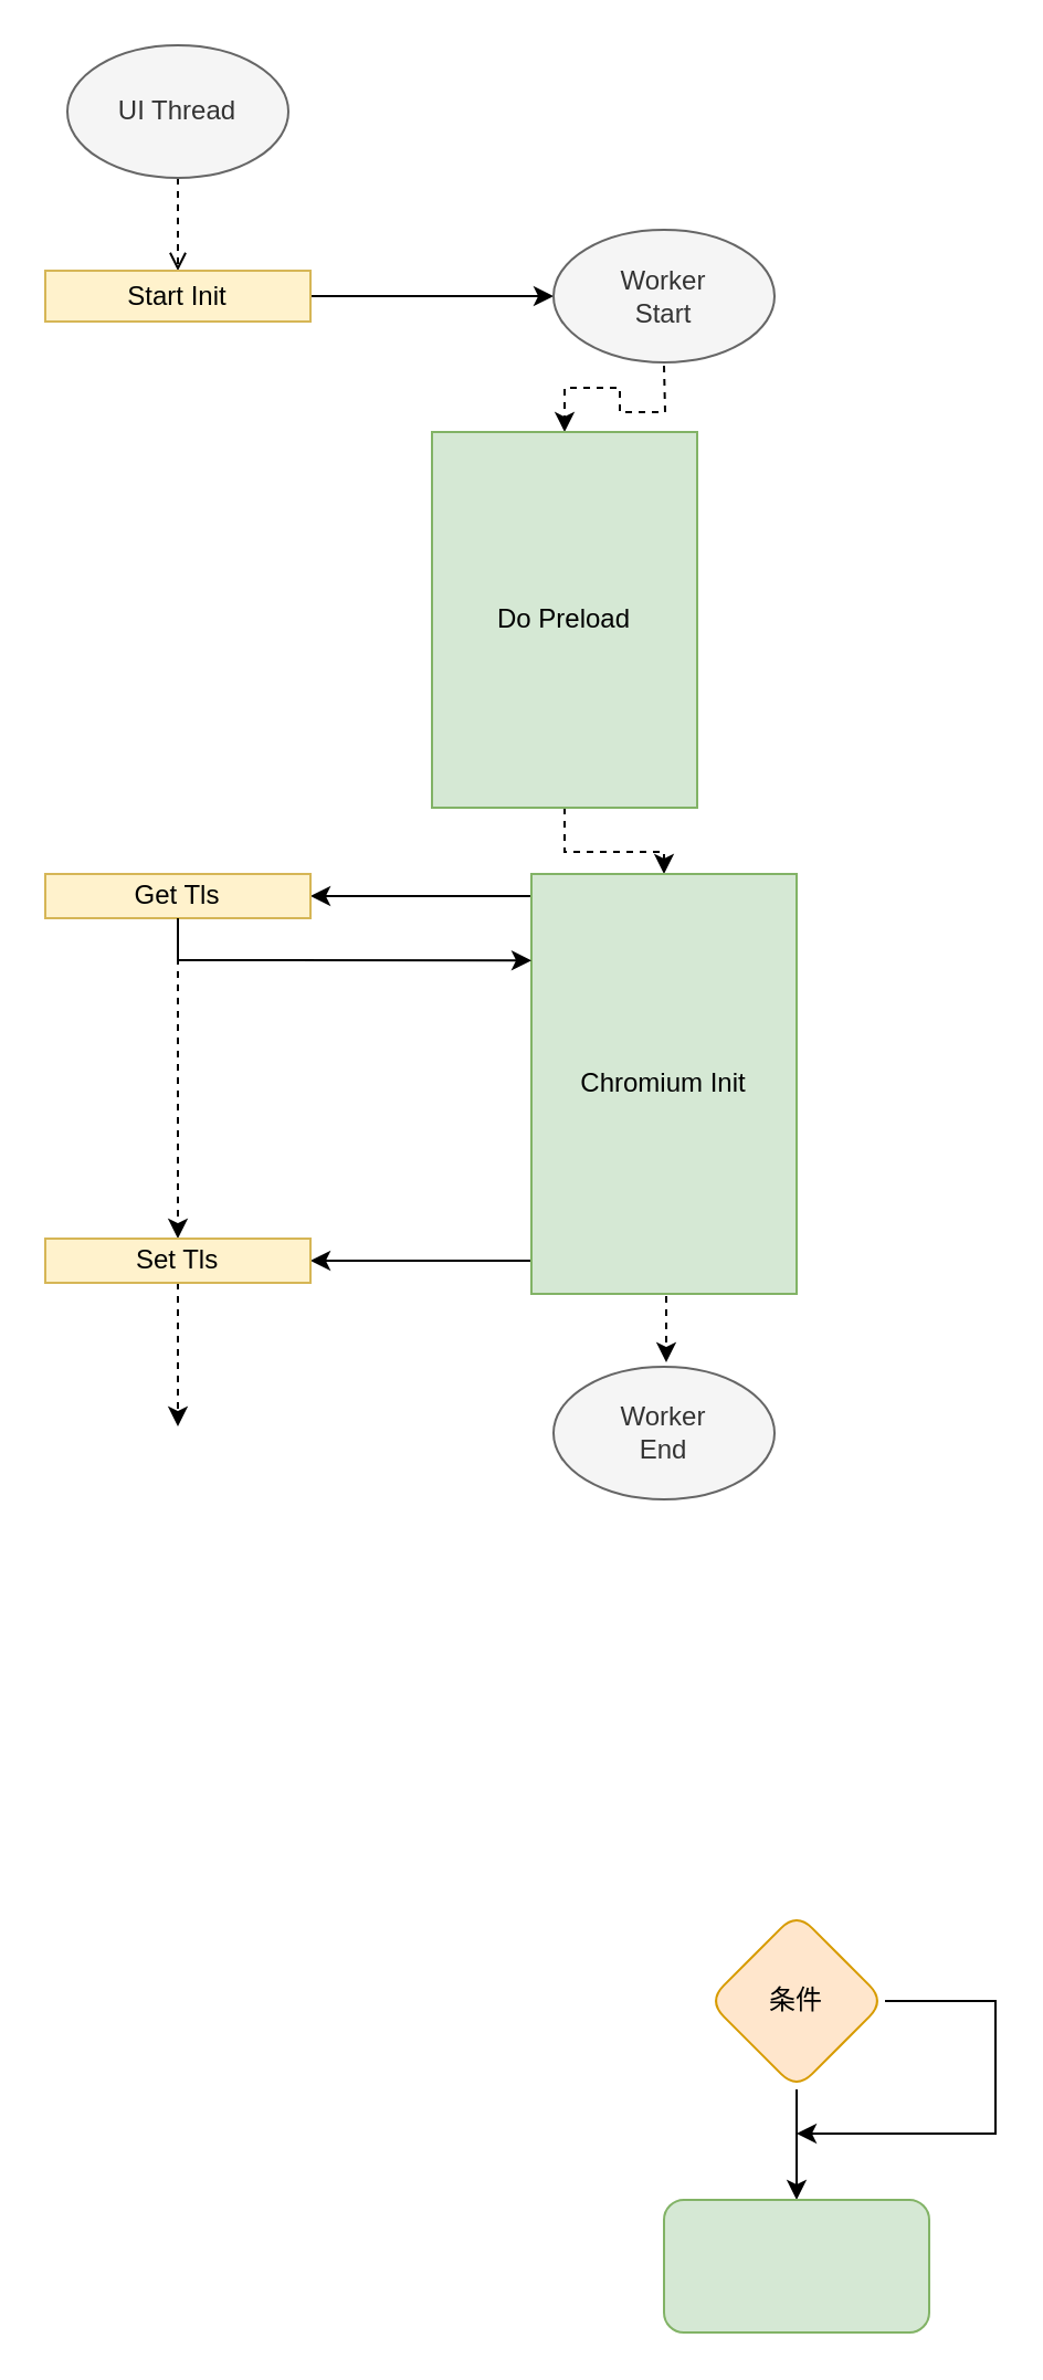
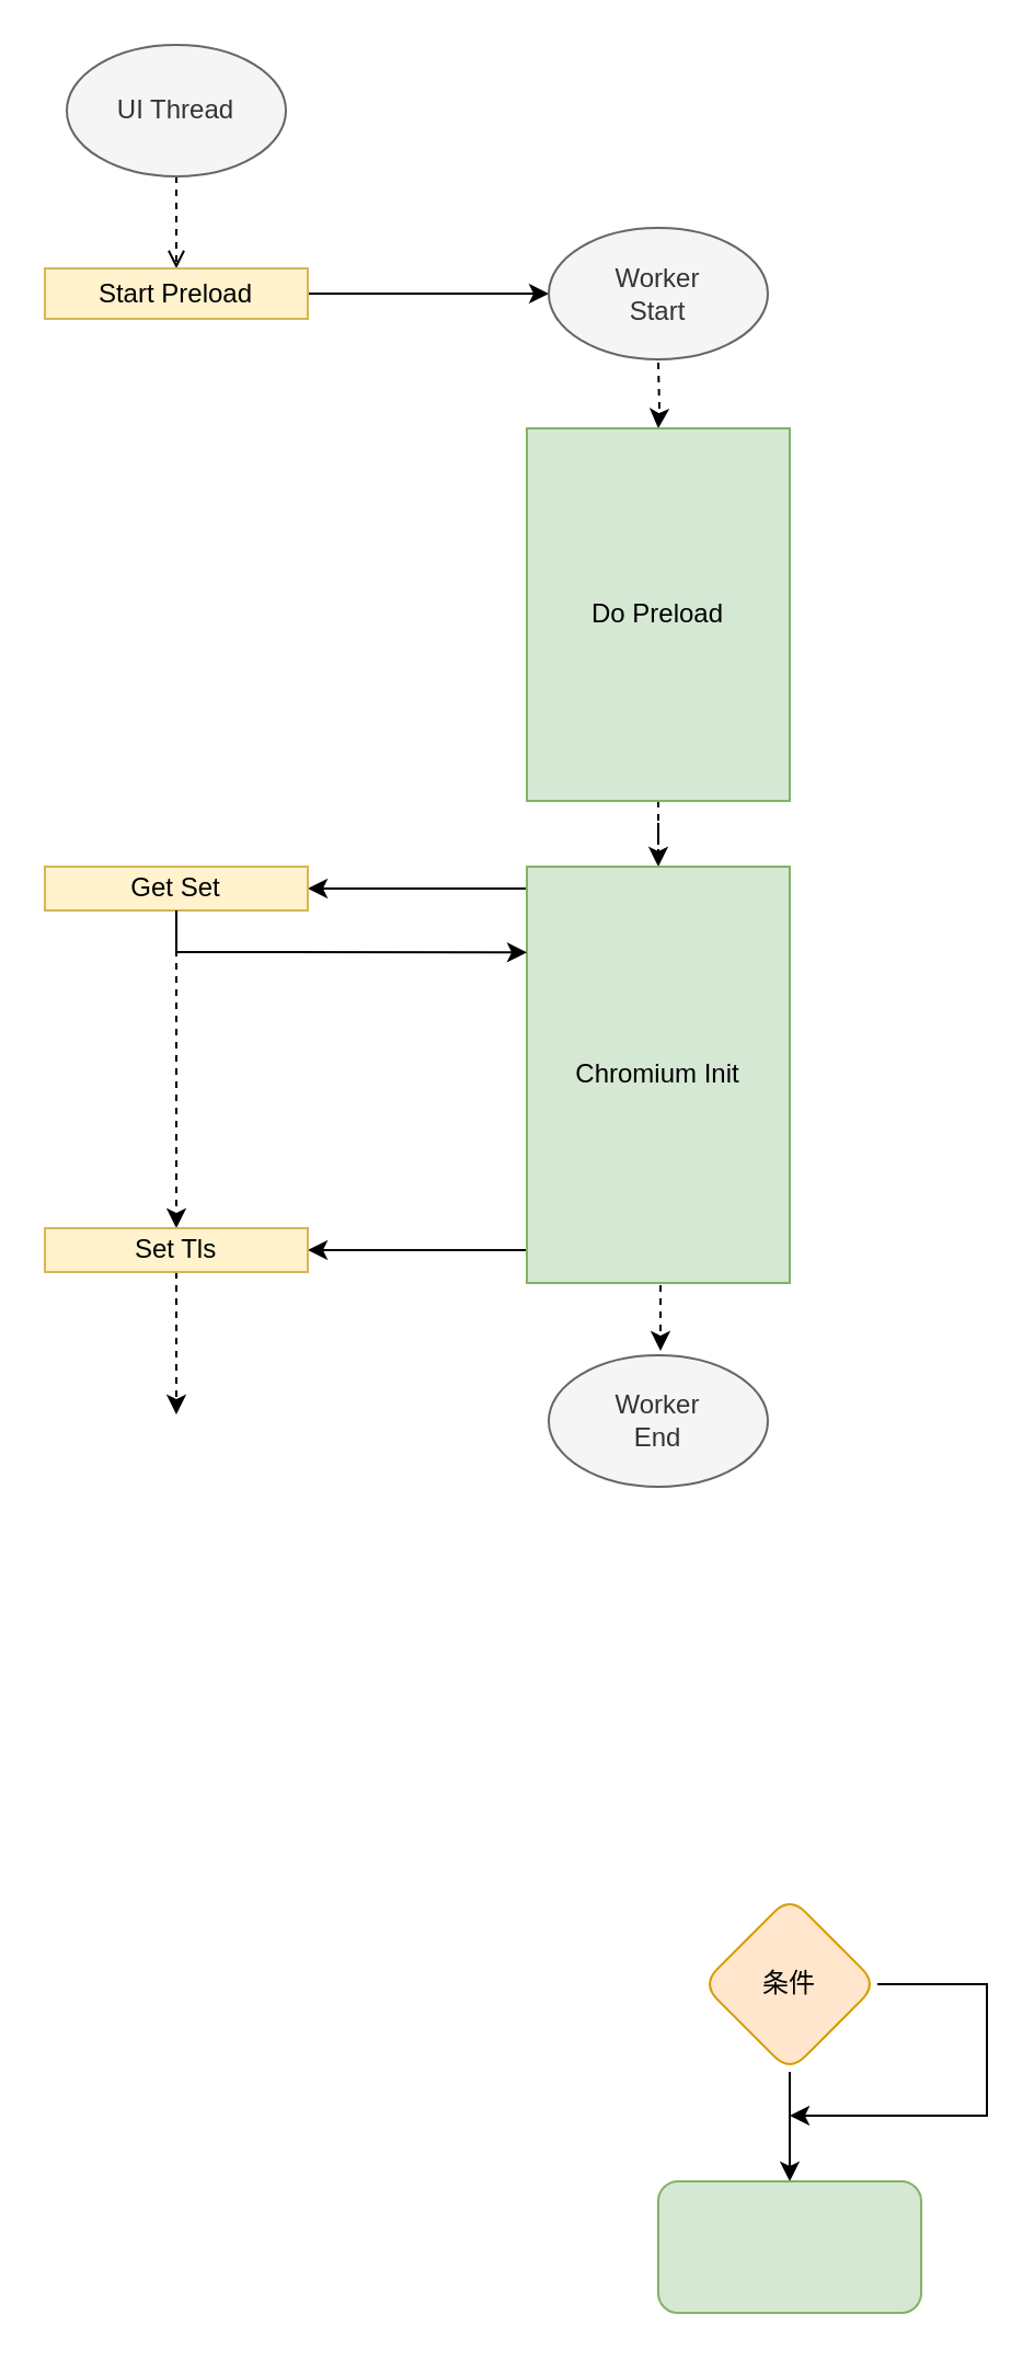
  <mxCell id="0" />
  <mxCell id="1" parent="0" />
  <mxCell id="2" value="" style="edgeStyle=orthogonalEdgeStyle;rounded=0;orthogonalLoop=1;jettySize=auto;html=1;" parent="1" source="3" target="4" edge="1"><mxGeometry relative="1" as="geometry" /></mxCell>
  <mxCell id="3" value="条件" style="rhombus;whiteSpace=wrap;html=1;rounded=1;fillColor=#ffe6cc;strokeColor=#d79b00;" parent="1" vertex="1"><mxGeometry x="320" y="865" width="80" height="80" as="geometry" /></mxCell>
  <mxCell id="4" value="" style="rounded=1;whiteSpace=wrap;html=1;fillColor=#d5e8d4;strokeColor=#82b366;" parent="1" vertex="1"><mxGeometry x="300" y="995" width="120" height="60" as="geometry" /></mxCell>
  <mxCell id="5" value="" style="endArrow=classic;html=1;rounded=0;" parent="1" edge="1"><mxGeometry width="50" height="50" relative="1" as="geometry"><mxPoint x="400" y="905" as="sourcePoint" /><mxPoint x="360" y="965" as="targetPoint" /><Array as="points"><mxPoint x="450" y="905" /><mxPoint x="450" y="965" /></Array></mxGeometry></mxCell>
  <mxCell id="6" value="" style="edgeStyle=orthogonalEdgeStyle;rounded=0;orthogonalLoop=1;jettySize=auto;html=1;dashed=1;" parent="1" target="8" edge="1"><mxGeometry relative="1" as="geometry"><mxPoint x="300" y="165" as="sourcePoint" /></mxGeometry></mxCell>
  <mxCell id="7" style="edgeStyle=orthogonalEdgeStyle;rounded=0;orthogonalLoop=1;jettySize=auto;html=1;entryX=0.5;entryY=0;entryDx=0;entryDy=0;dashed=1;" parent="1" source="8" target="12" edge="1"><mxGeometry relative="1" as="geometry" /></mxCell>
- <mxCell id="8" value="Do Preload" style="whiteSpace=wrap;html=1;strokeColor=#82b366;fillColor=#d5e8d4;" parent="1" vertex="1"><mxGeometry x="195" y="195" width="120" height="170" as="geometry" /></mxCell>
+ <mxCell id="8" value="Do Preload" style="whiteSpace=wrap;html=1;strokeColor=#82b366;fillColor=#d5e8d4;" parent="1" vertex="1"><mxGeometry x="240" y="195" width="120" height="170" as="geometry" /></mxCell>
  <mxCell id="9" style="edgeStyle=orthogonalEdgeStyle;rounded=0;orthogonalLoop=1;jettySize=auto;html=1;exitX=0;exitY=0.5;exitDx=0;exitDy=0;entryX=1;entryY=0.5;entryDx=0;entryDy=0;" parent="1" source="12" target="14" edge="1"><mxGeometry relative="1" as="geometry"><mxPoint x="170" y="475" as="targetPoint" /><Array as="points"><mxPoint x="240" y="405" /></Array></mxGeometry></mxCell>
  <mxCell id="10" style="edgeStyle=orthogonalEdgeStyle;rounded=0;orthogonalLoop=1;jettySize=auto;html=1;entryX=1;entryY=0.5;entryDx=0;entryDy=0;" parent="1" target="17" edge="1"><mxGeometry relative="1" as="geometry"><mxPoint x="180" y="502" as="targetPoint" /><Array as="points"><mxPoint x="210" y="570" /><mxPoint x="210" y="570" /></Array><mxPoint x="240" y="570" as="sourcePoint" /></mxGeometry></mxCell>
  <mxCell id="11" value="" style="edgeStyle=orthogonalEdgeStyle;rounded=0;orthogonalLoop=1;jettySize=auto;html=1;dashed=1;" edge="1" parent="1"><mxGeometry relative="1" as="geometry"><mxPoint x="301" y="586" as="sourcePoint" /><mxPoint x="301" y="616" as="targetPoint" /></mxGeometry></mxCell>
  <mxCell id="12" value="Chromium Init" style="whiteSpace=wrap;html=1;strokeColor=#82b366;fillColor=#d5e8d4;" parent="1" vertex="1"><mxGeometry x="240" y="395" width="120" height="190" as="geometry" /></mxCell>
  <mxCell id="13" style="edgeStyle=orthogonalEdgeStyle;rounded=0;orthogonalLoop=1;jettySize=auto;html=1;entryX=0.5;entryY=0;entryDx=0;entryDy=0;dashed=1;" parent="1" source="14" target="17" edge="1"><mxGeometry relative="1" as="geometry" /></mxCell>
- <mxCell id="14" value="Get Tls" style="rounded=0;whiteSpace=wrap;html=1;fillColor=#fff2cc;strokeColor=#d6b656;" parent="1" vertex="1"><mxGeometry x="20" y="395" width="120" height="20" as="geometry" /></mxCell>
+ <mxCell id="14" value="Get Set" style="rounded=0;whiteSpace=wrap;html=1;fillColor=#fff2cc;strokeColor=#d6b656;" parent="1" vertex="1"><mxGeometry x="20" y="395" width="120" height="20" as="geometry" /></mxCell>
  <mxCell id="15" value="" style="endArrow=classic;html=1;rounded=0;exitX=0.5;exitY=1;exitDx=0;exitDy=0;entryX=0;entryY=0.206;entryDx=0;entryDy=0;entryPerimeter=0;" parent="1" source="14" target="12" edge="1"><mxGeometry width="50" height="50" relative="1" as="geometry"><mxPoint x="60" y="475" as="sourcePoint" /><mxPoint x="180" y="428" as="targetPoint" /><Array as="points"><mxPoint x="80" y="434" /></Array></mxGeometry></mxCell>
  <mxCell id="16" style="edgeStyle=orthogonalEdgeStyle;rounded=0;orthogonalLoop=1;jettySize=auto;html=1;dashed=1;" parent="1" source="17" edge="1"><mxGeometry relative="1" as="geometry"><mxPoint x="80" y="645" as="targetPoint" /></mxGeometry></mxCell>
  <mxCell id="17" value="Set Tls" style="rounded=0;whiteSpace=wrap;html=1;fillColor=#fff2cc;strokeColor=#d6b656;" parent="1" vertex="1"><mxGeometry x="20" y="560" width="120" height="20" as="geometry" /></mxCell>
  <mxCell id="18" style="edgeStyle=orthogonalEdgeStyle;rounded=0;orthogonalLoop=1;jettySize=auto;html=1;exitX=0.5;exitY=1;exitDx=0;exitDy=0;entryX=0.5;entryY=0;entryDx=0;entryDy=0;dashed=1;endArrow=open;" edge="1" parent="1" source="19" target="21"><mxGeometry relative="1" as="geometry" /></mxCell>
  <mxCell id="19" value="UI Thread" style="ellipse;whiteSpace=wrap;html=1;fillColor=#f5f5f5;fontColor=#333333;strokeColor=#666666;" vertex="1" parent="1"><mxGeometry x="30" y="20" width="100" height="60" as="geometry" /></mxCell>
  <mxCell id="20" style="edgeStyle=orthogonalEdgeStyle;rounded=0;orthogonalLoop=1;jettySize=auto;html=1;entryX=0;entryY=0.5;entryDx=0;entryDy=0;" edge="1" parent="1" source="21" target="22"><mxGeometry relative="1" as="geometry" /></mxCell>
- <mxCell id="21" value="Start Init" style="whiteSpace=wrap;html=1;fillColor=#fff2cc;strokeColor=#d6b656;" parent="1" vertex="1"><mxGeometry x="20" y="122" width="120" height="23" as="geometry" /></mxCell>
+ <mxCell id="21" value="Start Preload" style="whiteSpace=wrap;html=1;fillColor=#fff2cc;strokeColor=#d6b656;" parent="1" vertex="1"><mxGeometry x="20" y="122" width="120" height="23" as="geometry" /></mxCell>
  <mxCell id="22" value="Worker&lt;br&gt;Start" style="ellipse;whiteSpace=wrap;html=1;fillColor=#f5f5f5;fontColor=#333333;strokeColor=#666666;" vertex="1" parent="1"><mxGeometry x="250" y="103.5" width="100" height="60" as="geometry" /></mxCell>
  <mxCell id="23" value="Worker&lt;br&gt;End" style="ellipse;whiteSpace=wrap;html=1;fillColor=#f5f5f5;fontColor=#333333;strokeColor=#666666;" vertex="1" parent="1"><mxGeometry x="250" y="618" width="100" height="60" as="geometry" /></mxCell>
